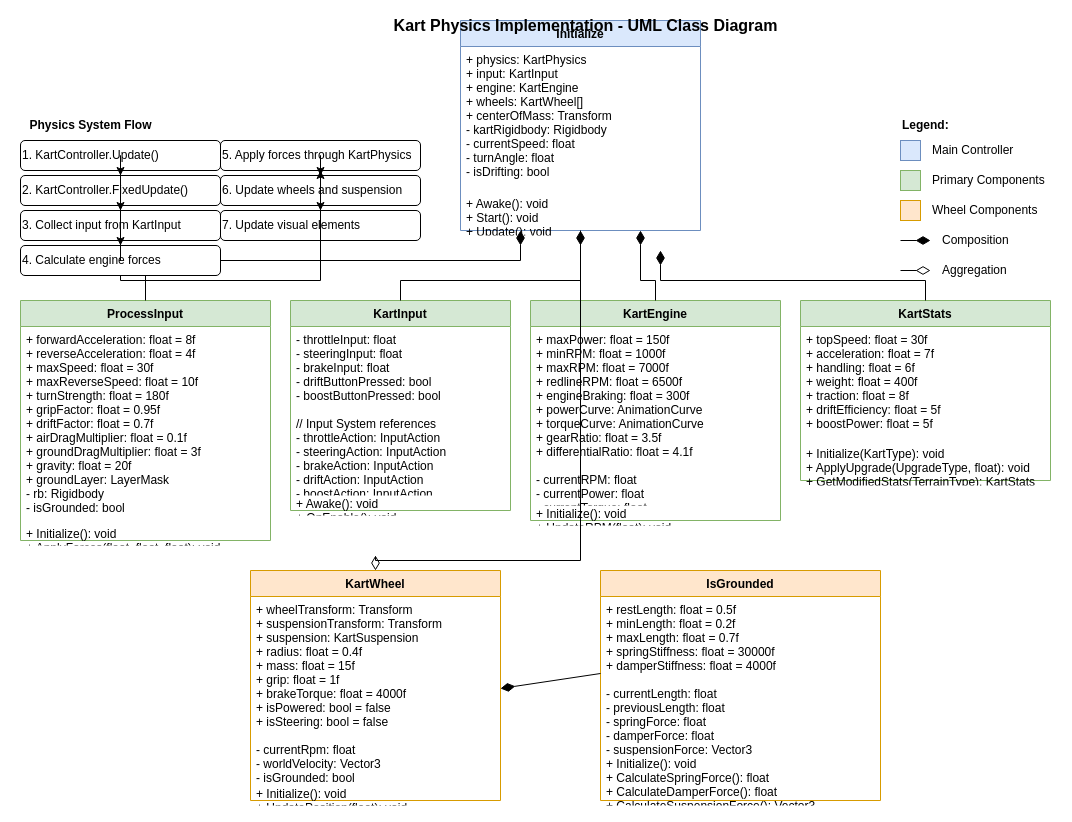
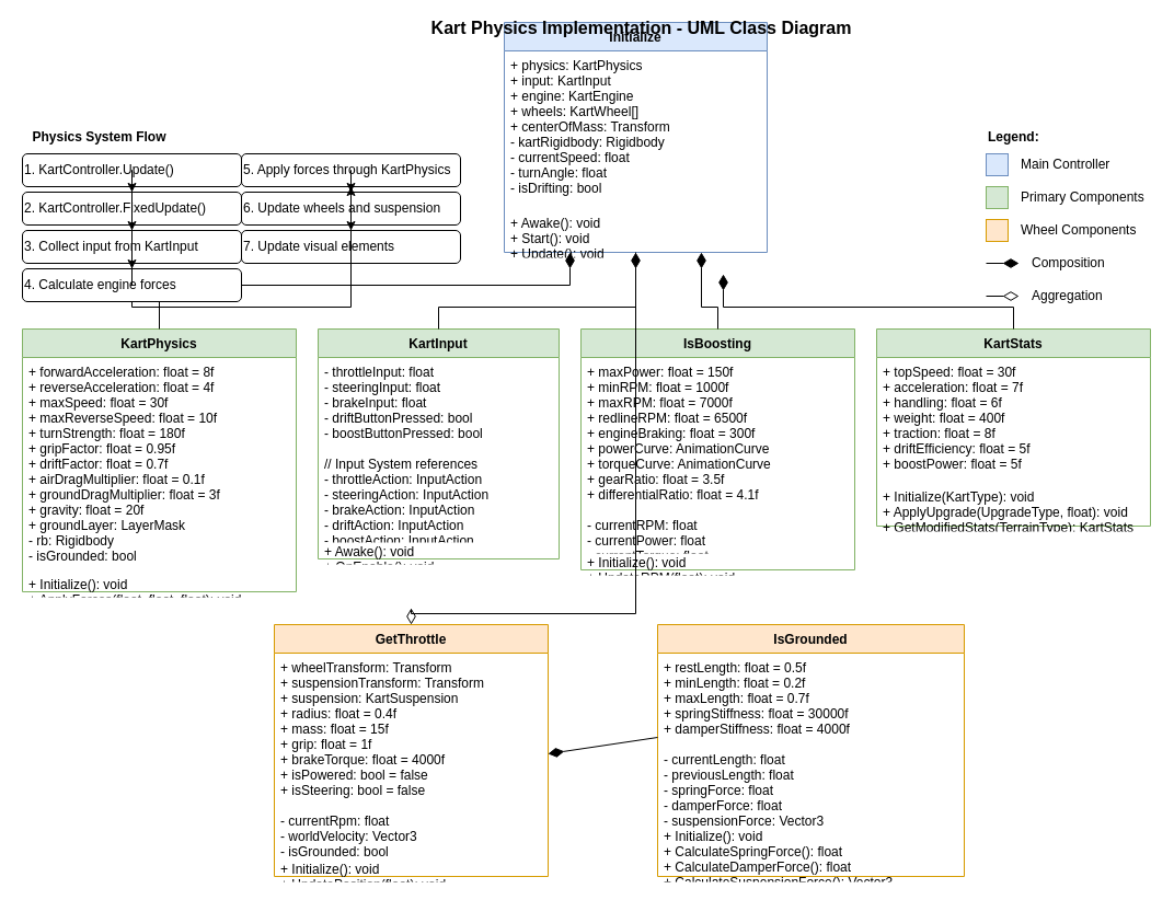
  <mxCell id="0" />
  <mxCell id="1" parent="0" />
  <mxCell id="2" value="Initialize" style="swimlane;fontStyle=1;align=center;verticalAlign=top;childLayout=stackLayout;horizontal=1;startSize=26;horizontalStack=0;resizeParent=1;resizeParentMax=0;resizeLast=0;collapsible=1;marginBottom=0;fillColor=#dae8fc;strokeColor=#6c8ebf;" parent="1" vertex="1"><mxGeometry x="460" y="20" width="240" height="210" as="geometry" /></mxCell>
  <mxCell id="3" value="+ physics: KartPhysics&#10;+ input: KartInput&#10;+ engine: KartEngine&#10;+ wheels: KartWheel[]&#10;+ centerOfMass: Transform&#10;- kartRigidbody: Rigidbody&#10;- currentSpeed: float&#10;- turnAngle: float&#10;- isDrifting: bool" style="text;strokeColor=none;fillColor=none;align=left;verticalAlign=top;spacingLeft=4;spacingRight=4;overflow=hidden;rotatable=0;points=[[0,0.5],[1,0.5]];portConstraint=eastwest;" parent="2" vertex="1"><mxGeometry y="26" width="240" height="144" as="geometry" /></mxCell>
  <mxCell id="4" value="+ Awake(): void&#10;+ Start(): void&#10;+ Update(): void&#10;+ FixedUpdate(): void&#10;+ ApplyDrive(float): void&#10;+ ApplySteering(float): void&#10;+ ApplyBrake(float): void&#10;+ CheckForDrift(): void&#10;+ UpdateSpeedometer(): void" style="text;strokeColor=none;fillColor=none;align=left;verticalAlign=top;spacingLeft=4;spacingRight=4;overflow=hidden;rotatable=0;points=[[0,0.5],[1,0.5]];portConstraint=eastwest;" parent="2" vertex="1"><mxGeometry y="170" width="240" height="40" as="geometry" /></mxCell>
- <mxCell id="5" value="ProcessInput" style="swimlane;fontStyle=1;align=center;verticalAlign=top;childLayout=stackLayout;horizontal=1;startSize=26;horizontalStack=0;resizeParent=1;resizeParentMax=0;resizeLast=0;collapsible=1;marginBottom=0;fillColor=#d5e8d4;strokeColor=#82b366;" parent="1" vertex="1"><mxGeometry x="20" y="300" width="250" height="240" as="geometry" /></mxCell>
+ <mxCell id="5" value="KartPhysics" style="swimlane;fontStyle=1;align=center;verticalAlign=top;childLayout=stackLayout;horizontal=1;startSize=26;horizontalStack=0;resizeParent=1;resizeParentMax=0;resizeLast=0;collapsible=1;marginBottom=0;fillColor=#d5e8d4;strokeColor=#82b366;" parent="1" vertex="1"><mxGeometry x="20" y="300" width="250" height="240" as="geometry" /></mxCell>
  <mxCell id="6" value="+ forwardAcceleration: float = 8f&#10;+ reverseAcceleration: float = 4f&#10;+ maxSpeed: float = 30f&#10;+ maxReverseSpeed: float = 10f&#10;+ turnStrength: float = 180f&#10;+ gripFactor: float = 0.95f&#10;+ driftFactor: float = 0.7f&#10;+ airDragMultiplier: float = 0.1f&#10;+ groundDragMultiplier: float = 3f&#10;+ gravity: float = 20f&#10;+ groundLayer: LayerMask&#10;- rb: Rigidbody&#10;- isGrounded: bool" style="text;strokeColor=none;fillColor=none;align=left;verticalAlign=top;spacingLeft=4;spacingRight=4;overflow=hidden;rotatable=0;points=[[0,0.5],[1,0.5]];portConstraint=eastwest;" parent="5" vertex="1"><mxGeometry y="26" width="250" height="194" as="geometry" /></mxCell>
  <mxCell id="7" value="+ Initialize(): void&#10;+ ApplyForces(float, float, float): void&#10;+ CalculateGroundNormal(): void&#10;+ CalculateFriction(): void&#10;+ CalculateTraction(): float&#10;+ ApplyGravity(): void&#10;+ ApplyDrag(): void&#10;+ IsGrounded(): bool&#10;+ AdjustForTerrain(TerrainType): void" style="text;strokeColor=none;fillColor=none;align=left;verticalAlign=top;spacingLeft=4;spacingRight=4;overflow=hidden;rotatable=0;points=[[0,0.5],[1,0.5]];portConstraint=eastwest;" parent="5" vertex="1"><mxGeometry y="220" width="250" height="20" as="geometry" /></mxCell>
  <mxCell id="8" value="KartInput" style="swimlane;fontStyle=1;align=center;verticalAlign=top;childLayout=stackLayout;horizontal=1;startSize=26;horizontalStack=0;resizeParent=1;resizeParentMax=0;resizeLast=0;collapsible=1;marginBottom=0;fillColor=#d5e8d4;strokeColor=#82b366;" parent="1" vertex="1"><mxGeometry x="290" y="300" width="220" height="210" as="geometry" /></mxCell>
  <mxCell id="9" value="- throttleInput: float&#10;- steeringInput: float&#10;- brakeInput: float&#10;- driftButtonPressed: bool&#10;- boostButtonPressed: bool&#10;&#10;// Input System references&#10;- throttleAction: InputAction&#10;- steeringAction: InputAction&#10;- brakeAction: InputAction&#10;- driftAction: InputAction&#10;- boostAction: InputAction" style="text;strokeColor=none;fillColor=none;align=left;verticalAlign=top;spacingLeft=4;spacingRight=4;overflow=hidden;rotatable=0;points=[[0,0.5],[1,0.5]];portConstraint=eastwest;" parent="8" vertex="1"><mxGeometry y="26" width="220" height="164" as="geometry" /></mxCell>
  <mxCell id="10" value="+ Awake(): void&#10;+ OnEnable(): void&#10;+ OnDisable(): void&#10;+ ProcessInput(): void&#10;+ GetThrottle(): float&#10;+ GetSteering(): float&#10;+ GetBrake(): float&#10;+ IsDrifting(): bool&#10;+ IsBoosting(): bool" style="text;strokeColor=none;fillColor=none;align=left;verticalAlign=top;spacingLeft=4;spacingRight=4;overflow=hidden;rotatable=0;points=[[0,0.5],[1,0.5]];portConstraint=eastwest;" parent="8" vertex="1"><mxGeometry y="190" width="220" height="20" as="geometry" /></mxCell>
- <mxCell id="11" value="KartEngine" style="swimlane;fontStyle=1;align=center;verticalAlign=top;childLayout=stackLayout;horizontal=1;startSize=26;horizontalStack=0;resizeParent=1;resizeParentMax=0;resizeLast=0;collapsible=1;marginBottom=0;fillColor=#d5e8d4;strokeColor=#82b366;" parent="1" vertex="1"><mxGeometry x="530" y="300" width="250" height="220" as="geometry" /></mxCell>
+ <mxCell id="11" value="IsBoosting" style="swimlane;fontStyle=1;align=center;verticalAlign=top;childLayout=stackLayout;horizontal=1;startSize=26;horizontalStack=0;resizeParent=1;resizeParentMax=0;resizeLast=0;collapsible=1;marginBottom=0;fillColor=#d5e8d4;strokeColor=#82b366;" parent="1" vertex="1"><mxGeometry x="530" y="300" width="250" height="220" as="geometry" /></mxCell>
  <mxCell id="12" value="+ maxPower: float = 150f&#10;+ minRPM: float = 1000f&#10;+ maxRPM: float = 7000f&#10;+ redlineRPM: float = 6500f&#10;+ engineBraking: float = 300f&#10;+ powerCurve: AnimationCurve&#10;+ torqueCurve: AnimationCurve&#10;+ gearRatio: float = 3.5f&#10;+ differentialRatio: float = 4.1f&#10;&#10;- currentRPM: float&#10;- currentPower: float&#10;- currentTorque: float" style="text;strokeColor=none;fillColor=none;align=left;verticalAlign=top;spacingLeft=4;spacingRight=4;overflow=hidden;rotatable=0;points=[[0,0.5],[1,0.5]];portConstraint=eastwest;" parent="11" vertex="1"><mxGeometry y="26" width="250" height="174" as="geometry" /></mxCell>
  <mxCell id="13" value="+ Initialize(): void&#10;+ UpdateRPM(float): void&#10;+ CalculatePower(float): float&#10;+ CalculateTorque(float): float&#10;+ SimulateEngineSound(AudioSource): void&#10;+ ApplyEngineBraking(): void&#10;+ GetPowerToWheels(float): float" style="text;strokeColor=none;fillColor=none;align=left;verticalAlign=top;spacingLeft=4;spacingRight=4;overflow=hidden;rotatable=0;points=[[0,0.5],[1,0.5]];portConstraint=eastwest;" parent="11" vertex="1"><mxGeometry y="200" width="250" height="20" as="geometry" /></mxCell>
  <mxCell id="14" value="KartStats" style="swimlane;fontStyle=1;align=center;verticalAlign=top;childLayout=stackLayout;horizontal=1;startSize=26;horizontalStack=0;resizeParent=1;resizeParentMax=0;resizeLast=0;collapsible=1;marginBottom=0;fillColor=#d5e8d4;strokeColor=#82b366;" parent="1" vertex="1"><mxGeometry x="800" y="300" width="250" height="180" as="geometry" /></mxCell>
  <mxCell id="15" value="+ topSpeed: float = 30f&#10;+ acceleration: float = 7f&#10;+ handling: float = 6f&#10;+ weight: float = 400f&#10;+ traction: float = 8f&#10;+ driftEfficiency: float = 5f&#10;+ boostPower: float = 5f" style="text;strokeColor=none;fillColor=none;align=left;verticalAlign=top;spacingLeft=4;spacingRight=4;overflow=hidden;rotatable=0;points=[[0,0.5],[1,0.5]];portConstraint=eastwest;" parent="14" vertex="1"><mxGeometry y="26" width="250" height="114" as="geometry" /></mxCell>
  <mxCell id="16" value="+ Initialize(KartType): void&#10;+ ApplyUpgrade(UpgradeType, float): void&#10;+ GetModifiedStats(TerrainType): KartStats&#10;+ DebugLogStats(): void" style="text;strokeColor=none;fillColor=none;align=left;verticalAlign=top;spacingLeft=4;spacingRight=4;overflow=hidden;rotatable=0;points=[[0,0.5],[1,0.5]];portConstraint=eastwest;" parent="14" vertex="1"><mxGeometry y="140" width="250" height="40" as="geometry" /></mxCell>
- <mxCell id="17" value="KartWheel" style="swimlane;fontStyle=1;align=center;verticalAlign=top;childLayout=stackLayout;horizontal=1;startSize=26;horizontalStack=0;resizeParent=1;resizeParentMax=0;resizeLast=0;collapsible=1;marginBottom=0;fillColor=#ffe6cc;strokeColor=#d79b00;" parent="1" vertex="1"><mxGeometry x="250" y="570" width="250" height="230" as="geometry" /></mxCell>
+ <mxCell id="17" value="GetThrottle" style="swimlane;fontStyle=1;align=center;verticalAlign=top;childLayout=stackLayout;horizontal=1;startSize=26;horizontalStack=0;resizeParent=1;resizeParentMax=0;resizeLast=0;collapsible=1;marginBottom=0;fillColor=#ffe6cc;strokeColor=#d79b00;" parent="1" vertex="1"><mxGeometry x="250" y="570" width="250" height="230" as="geometry" /></mxCell>
  <mxCell id="18" value="+ wheelTransform: Transform&#10;+ suspensionTransform: Transform&#10;+ suspension: KartSuspension&#10;+ radius: float = 0.4f&#10;+ mass: float = 15f&#10;+ grip: float = 1f&#10;+ brakeTorque: float = 4000f&#10;+ isPowered: bool = false&#10;+ isSteering: bool = false&#10;&#10;- currentRpm: float&#10;- worldVelocity: Vector3&#10;- isGrounded: bool" style="text;strokeColor=none;fillColor=none;align=left;verticalAlign=top;spacingLeft=4;spacingRight=4;overflow=hidden;rotatable=0;points=[[0,0.5],[1,0.5]];portConstraint=eastwest;" parent="17" vertex="1"><mxGeometry y="26" width="250" height="184" as="geometry" /></mxCell>
  <mxCell id="19" value="+ Initialize(): void&#10;+ UpdatePosition(float): void&#10;+ ApplyTorque(float): void&#10;+ ApplyBraking(float): void&#10;+ ApplySteering(float): void&#10;+ UpdateVisuals(): void&#10;+ CalculateSlip(): float&#10;+ GetGripFactor(): float&#10;+ CalculateForwardForce(): Vector3&#10;+ CalculateLateralForce(): Vector3" style="text;strokeColor=none;fillColor=none;align=left;verticalAlign=top;spacingLeft=4;spacingRight=4;overflow=hidden;rotatable=0;points=[[0,0.5],[1,0.5]];portConstraint=eastwest;" parent="17" vertex="1"><mxGeometry y="210" width="250" height="20" as="geometry" /></mxCell>
  <mxCell id="20" value="IsGrounded" style="swimlane;fontStyle=1;align=center;verticalAlign=top;childLayout=stackLayout;horizontal=1;startSize=26;horizontalStack=0;resizeParent=1;resizeParentMax=0;resizeLast=0;collapsible=1;marginBottom=0;fillColor=#ffe6cc;strokeColor=#d79b00;" parent="1" vertex="1"><mxGeometry x="600" y="570" width="280" height="230" as="geometry" /></mxCell>
  <mxCell id="21" value="+ restLength: float = 0.5f&#10;+ minLength: float = 0.2f&#10;+ maxLength: float = 0.7f&#10;+ springStiffness: float = 30000f&#10;+ damperStiffness: float = 4000f&#10;&#10;- currentLength: float&#10;- previousLength: float&#10;- springForce: float&#10;- damperForce: float&#10;- suspensionForce: Vector3" style="text;strokeColor=none;fillColor=none;align=left;verticalAlign=top;spacingLeft=4;spacingRight=4;overflow=hidden;rotatable=0;points=[[0,0.5],[1,0.5]];portConstraint=eastwest;" parent="20" vertex="1"><mxGeometry y="26" width="280" height="154" as="geometry" /></mxCell>
  <mxCell id="22" value="+ Initialize(): void&#10;+ CalculateSpringForce(): float&#10;+ CalculateDamperForce(): float&#10;+ CalculateSuspensionForce(): Vector3&#10;+ CheckGroundContact(out RaycastHit): bool&#10;+ GetCurrentLength(): float&#10;+ UpdateSuspensionForce(RaycastHit): void&#10;+ ApplySuspensionForce(Rigidbody): void" style="text;strokeColor=none;fillColor=none;align=left;verticalAlign=top;spacingLeft=4;spacingRight=4;overflow=hidden;rotatable=0;points=[[0,0.5],[1,0.5]];portConstraint=eastwest;" parent="20" vertex="1"><mxGeometry y="180" width="280" height="50" as="geometry" /></mxCell>
  <mxCell id="23" value="" style="endArrow=diamondThin;endFill=1;endSize=12;html=1;rounded=0;exitX=0.5;exitY=0;exitDx=0;exitDy=0;entryX=0.25;entryY=1;entryDx=0;entryDy=0;" edge="1" parent="1" source="5" target="2"><mxGeometry width="160" relative="1" as="geometry"><mxPoint x="400" y="350" as="sourcePoint" /><mxPoint x="560" y="350" as="targetPoint" /><Array as="points"><mxPoint x="145" y="260" /><mxPoint x="520" y="260" /></Array></mxGeometry></mxCell>
  <mxCell id="24" value="" style="endArrow=diamondThin;endFill=1;endSize=12;html=1;rounded=0;exitX=0.5;exitY=0;exitDx=0;exitDy=0;entryX=0.5;entryY=1;entryDx=0;entryDy=0;" edge="2" parent="1" source="8" target="2"><mxGeometry width="160" relative="1" as="geometry"><mxPoint x="400" y="370" as="sourcePoint" /><mxPoint x="560" y="370" as="targetPoint" /><Array as="points"><mxPoint x="400" y="280" /><mxPoint x="580" y="280" /></Array></mxGeometry></mxCell>
  <mxCell id="25" value="" style="endArrow=diamondThin;endFill=1;endSize=12;html=1;rounded=0;exitX=0.5;exitY=0;exitDx=0;exitDy=0;entryX=0.75;entryY=1;entryDx=0;entryDy=0;" edge="3" parent="1" source="11" target="2"><mxGeometry width="160" relative="1" as="geometry"><mxPoint x="400" y="370" as="sourcePoint" /><mxPoint x="560" y="370" as="targetPoint" /><Array as="points"><mxPoint x="655" y="280" /><mxPoint x="640" y="280" /></Array></mxGeometry></mxCell>
  <mxCell id="26" value="" style="endArrow=diamondThin;endFill=1;endSize=12;html=1;rounded=0;exitX=0.5;exitY=0;exitDx=0;exitDy=0;" edge="4" parent="1" source="14"><mxGeometry width="160" relative="1" as="geometry"><mxPoint x="400" y="370" as="sourcePoint" /><mxPoint x="660" y="250" as="targetPoint" /><Array as="points"><mxPoint x="925" y="280" /><mxPoint x="660" y="280" /></Array></mxGeometry></mxCell>
  <mxCell id="27" value="" style="endArrow=diamondThin;endFill=0;endSize=12;html=1;rounded=0;entryX=0.5;entryY=0;entryDx=0;entryDy=0;exitX=0.5;exitY=1;exitDx=0;exitDy=0;" edge="5" parent="1" source="2" target="17"><mxGeometry width="160" relative="1" as="geometry"><mxPoint x="400" y="370" as="sourcePoint" /><mxPoint x="560" y="370" as="targetPoint" /><Array as="points"><mxPoint x="580" y="560" /><mxPoint x="375" y="560" /></Array></mxGeometry></mxCell>
  <mxCell id="28" value="" style="endArrow=diamondThin;endFill=1;endSize=12;html=1;rounded=0;exitX=0;exitY=0.5;exitDx=0;exitDy=0;entryX=1;entryY=0.5;entryDx=0;entryDy=0;" edge="6" parent="1" source="21" target="18"><mxGeometry width="160" relative="1" as="geometry"><mxPoint x="400" y="570" as="sourcePoint" /><mxPoint x="560" y="570" as="targetPoint" /></mxGeometry></mxCell>
  <mxCell id="29" value="Physics System Flow" style="text;html=1;align=center;verticalAlign=middle;resizable=0;points=[];autosize=1;strokeColor=none;fillColor=none;fontStyle=1" vertex="7" parent="1"><mxGeometry x="20" y="110" width="140" height="30" as="geometry" /></mxCell>
  <mxCell id="30" value="1. KartController.Update()" style="rounded=1;whiteSpace=wrap;html=1;align=left;" vertex="8" parent="1"><mxGeometry x="20" y="140" width="200" height="30" as="geometry" /></mxCell>
  <mxCell id="31" value="2. KartController.FixedUpdate()" style="rounded=1;whiteSpace=wrap;html=1;align=left;" vertex="9" parent="1"><mxGeometry x="20" y="175" width="200" height="30" as="geometry" /></mxCell>
  <mxCell id="32" value="3. Collect input from KartInput" style="rounded=1;whiteSpace=wrap;html=1;align=left;" vertex="10" parent="1"><mxGeometry x="20" y="210" width="200" height="30" as="geometry" /></mxCell>
  <mxCell id="33" value="4. Calculate engine forces" style="rounded=1;whiteSpace=wrap;html=1;align=left;" vertex="11" parent="1"><mxGeometry x="20" y="245" width="200" height="30" as="geometry" /></mxCell>
  <mxCell id="34" value="5. Apply forces through KartPhysics" style="rounded=1;whiteSpace=wrap;html=1;align=left;" vertex="12" parent="1"><mxGeometry x="220" y="140" width="200" height="30" as="geometry" /></mxCell>
  <mxCell id="35" value="6. Update wheels and suspension" style="rounded=1;whiteSpace=wrap;html=1;align=left;" vertex="13" parent="1"><mxGeometry x="220" y="175" width="200" height="30" as="geometry" /></mxCell>
  <mxCell id="36" value="7. Update visual elements" style="rounded=1;whiteSpace=wrap;html=1;align=left;" vertex="14" parent="1"><mxGeometry x="220" y="210" width="200" height="30" as="geometry" /></mxCell>
  <mxCell id="37" value="" style="edgeStyle=orthogonalEdgeStyle;rounded=0;orthogonalLoop=1;jettySize=auto;html=1;" edge="15" parent="1" source="30" target="31"><mxGeometry relative="1" as="geometry" /></mxCell>
  <mxCell id="38" value="" style="edgeStyle=orthogonalEdgeStyle;rounded=0;orthogonalLoop=1;jettySize=auto;html=1;" edge="16" parent="1" source="31" target="32"><mxGeometry relative="1" as="geometry" /></mxCell>
  <mxCell id="39" value="" style="edgeStyle=orthogonalEdgeStyle;rounded=0;orthogonalLoop=1;jettySize=auto;html=1;" edge="17" parent="1" source="32" target="33"><mxGeometry relative="1" as="geometry" /></mxCell>
  <mxCell id="40" value="" style="edgeStyle=orthogonalEdgeStyle;rounded=0;orthogonalLoop=1;jettySize=auto;html=1;" edge="18" parent="1" source="33" target="34"><mxGeometry relative="1" as="geometry"><Array as="points"><mxPoint x="120" y="280" /><mxPoint x="320" y="280" /></Array></mxGeometry></mxCell>
  <mxCell id="41" value="" style="edgeStyle=orthogonalEdgeStyle;rounded=0;orthogonalLoop=1;jettySize=auto;html=1;" edge="19" parent="1" source="34" target="35"><mxGeometry relative="1" as="geometry" /></mxCell>
  <mxCell id="42" value="" style="edgeStyle=orthogonalEdgeStyle;rounded=0;orthogonalLoop=1;jettySize=auto;html=1;" edge="20" parent="1" source="35" target="36"><mxGeometry relative="1" as="geometry" /></mxCell>
  <mxCell id="43" value="Kart Physics Implementation - UML Class Diagram" style="text;html=1;align=center;verticalAlign=middle;resizable=0;points=[];autosize=1;strokeColor=none;fillColor=none;fontSize=16;fontStyle=1" vertex="21" parent="1"><mxGeometry x="380" y="10" width="410" height="30" as="geometry" /></mxCell>
  <mxCell id="44" value="Legend:" style="text;html=1;align=left;verticalAlign=middle;resizable=0;points=[];autosize=1;strokeColor=none;fillColor=none;fontStyle=1" vertex="22" parent="1"><mxGeometry x="900" y="110" width="70" height="30" as="geometry" /></mxCell>
  <mxCell id="45" value="" style="rounded=0;whiteSpace=wrap;html=1;fillColor=#dae8fc;strokeColor=#6c8ebf;" vertex="23" parent="1"><mxGeometry x="900" y="140" width="20" height="20" as="geometry" /></mxCell>
  <mxCell id="46" value="Main Controller" style="text;html=1;align=left;verticalAlign=middle;resizable=0;points=[];autosize=1;strokeColor=none;fillColor=none;" vertex="24" parent="1"><mxGeometry x="930" y="135" width="110" height="30" as="geometry" /></mxCell>
  <mxCell id="47" value="" style="rounded=0;whiteSpace=wrap;html=1;fillColor=#d5e8d4;strokeColor=#82b366;" vertex="25" parent="1"><mxGeometry x="900" y="170" width="20" height="20" as="geometry" /></mxCell>
  <mxCell id="48" value="Primary Components" style="text;html=1;align=left;verticalAlign=middle;resizable=0;points=[];autosize=1;strokeColor=none;fillColor=none;" vertex="26" parent="1"><mxGeometry x="930" y="165" width="140" height="30" as="geometry" /></mxCell>
  <mxCell id="49" value="" style="rounded=0;whiteSpace=wrap;html=1;fillColor=#ffe6cc;strokeColor=#d79b00;" vertex="27" parent="1"><mxGeometry x="900" y="200" width="20" height="20" as="geometry" /></mxCell>
  <mxCell id="50" value="Wheel Components" style="text;html=1;align=left;verticalAlign=middle;resizable=0;points=[];autosize=1;strokeColor=none;fillColor=none;" vertex="28" parent="1"><mxGeometry x="930" y="195" width="130" height="30" as="geometry" /></mxCell>
  <mxCell id="51" value="" style="endArrow=diamondThin;endFill=1;endSize=12;html=1;rounded=0;" edge="29" parent="1"><mxGeometry width="160" relative="1" as="geometry"><mxPoint x="900" y="240" as="sourcePoint" /><mxPoint x="930" y="240" as="targetPoint" /></mxGeometry></mxCell>
  <mxCell id="52" value="Composition" style="text;html=1;align=left;verticalAlign=middle;resizable=0;points=[];autosize=1;strokeColor=none;fillColor=none;" vertex="30" parent="1"><mxGeometry x="940" y="225" width="90" height="30" as="geometry" /></mxCell>
  <mxCell id="53" value="" style="endArrow=diamondThin;endFill=0;endSize=12;html=1;rounded=0;" edge="31" parent="1"><mxGeometry width="160" relative="1" as="geometry"><mxPoint x="900" y="270" as="sourcePoint" /><mxPoint x="930" y="270" as="targetPoint" /></mxGeometry></mxCell>
  <mxCell id="54" value="Aggregation" style="text;html=1;align=left;verticalAlign=middle;resizable=0;points=[];autosize=1;strokeColor=none;fillColor=none;" vertex="32" parent="1"><mxGeometry x="940" y="255" width="90" height="30" as="geometry" /></mxCell>
